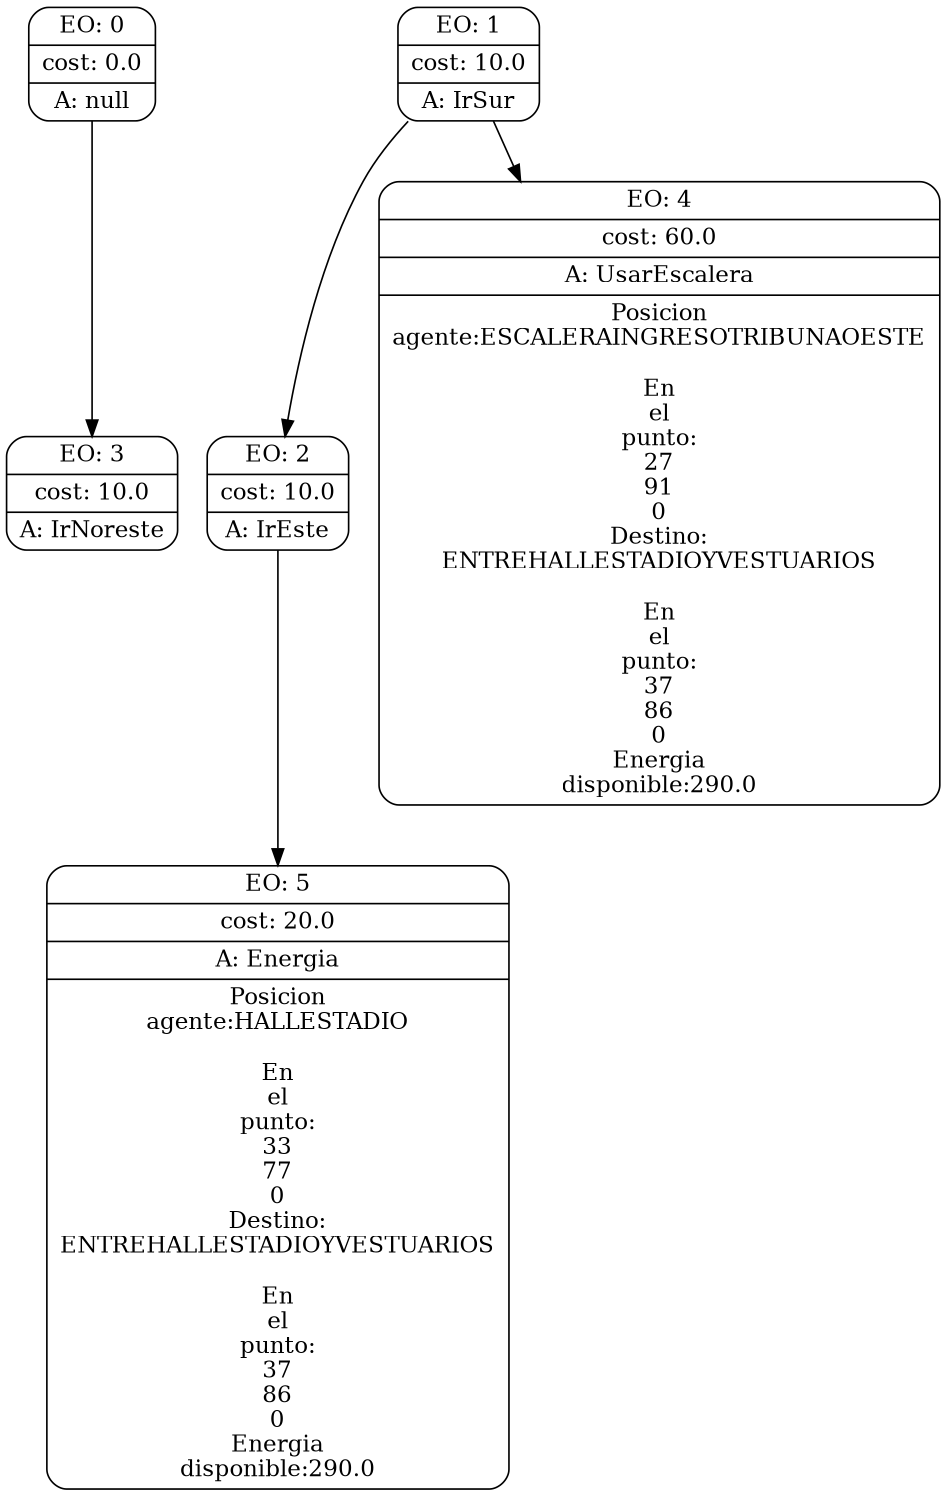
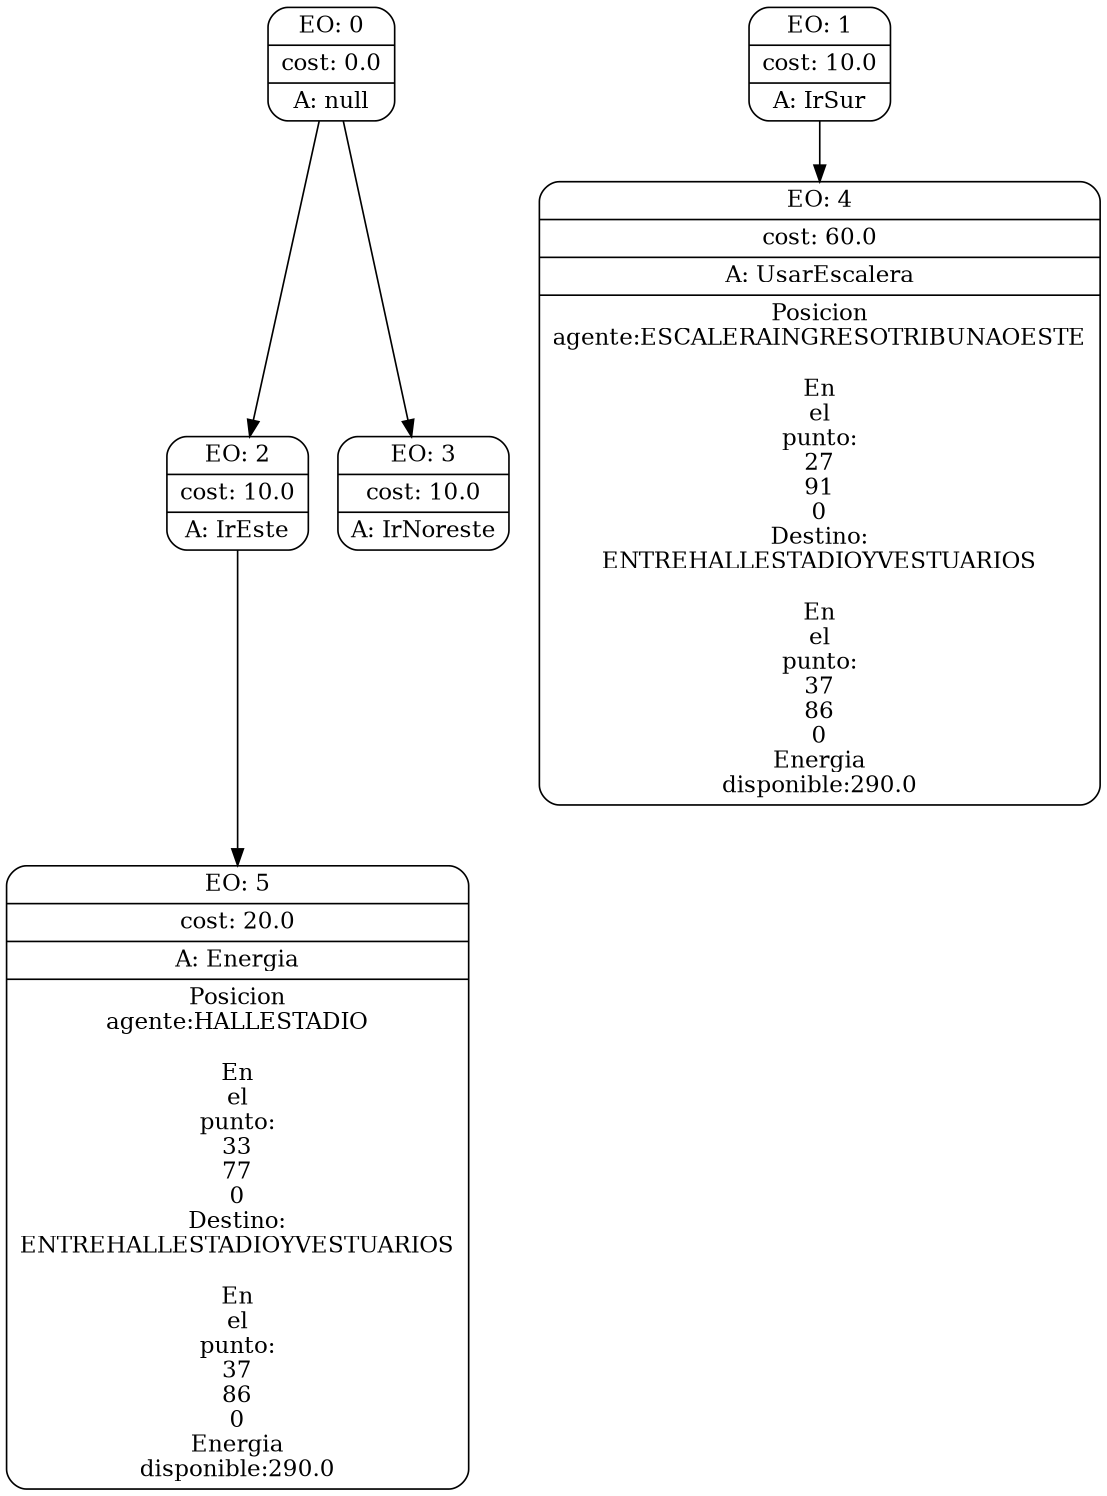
  digraph {
    node [shape=Mrecord]
    n1 [label="{EO: 0|cost: 0.0|A: null}"]
    n2 [label="{EO: 2|cost: 10.0|A: IrEste}"]
    n3 [label="{EO: 3|cost: 10.0|A: IrNoreste}"]
    n4 [label="{EO: 1|cost: 10.0|A: IrSur}"]
    n5 [label="{EO: 4|cost: 60.0|A: UsarEscalera|Posicion\nagente:ESCALERAINGRESOTRIBUNAOESTE\n\nEn\nel\npunto:\n27\n91\n0\nDestino:\nENTREHALLESTADIOYVESTUARIOS\n\nEn\nel\npunto:\n37\n86\n0\nEnergia\ndisponible:290.0\n}"]
    n6 [label="{EO: 5|cost: 20.0|A: Energia|Posicion\nagente:HALLESTADIO\n\nEn\nel\npunto:\n33\n77\n0\nDestino:\nENTREHALLESTADIOYVESTUARIOS\n\nEn\nel\npunto:\n37\n86\n0\nEnergia\ndisponible:290.0\n}"]
-   n4 -> n2
+   n1 -> n2
    n1 -> n3
    n2 -> n6
    n4 -> n5
  }
